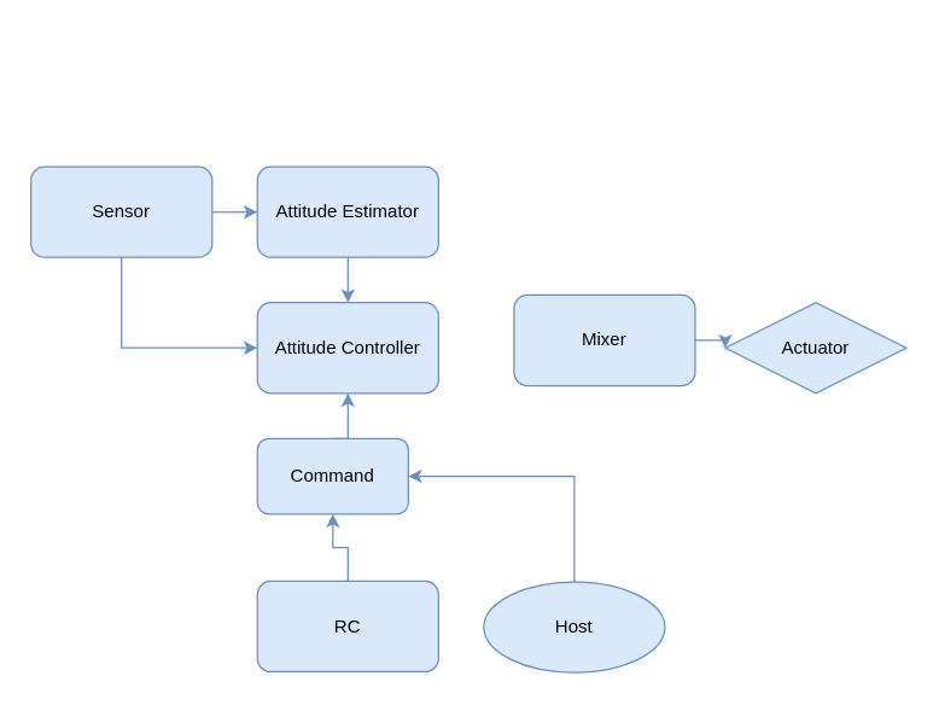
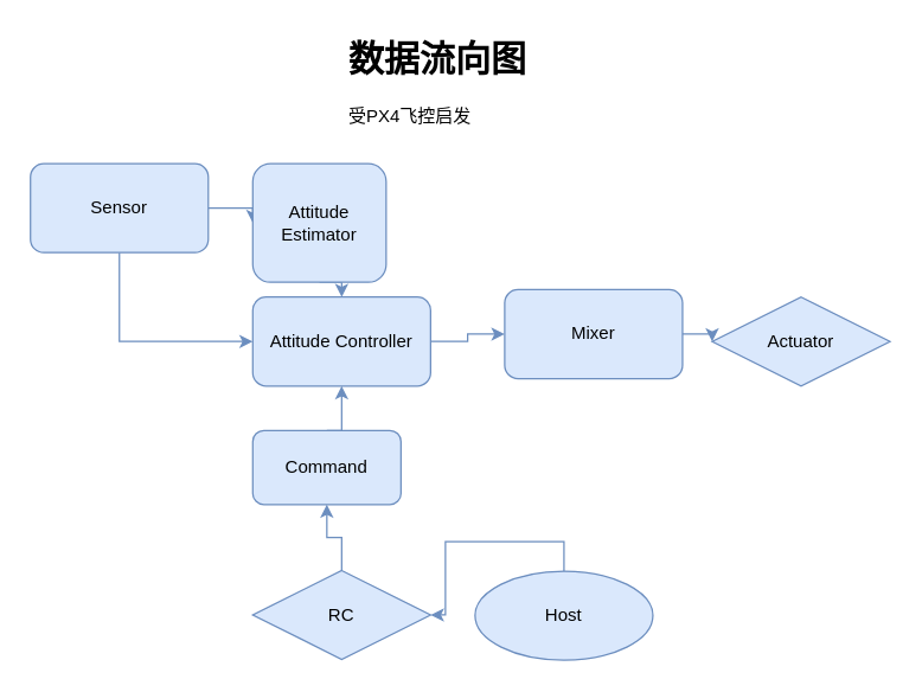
  <mxCell id="0" />
  <mxCell id="1" parent="0" />
  <mxCell id="2" style="edgeStyle=orthogonalEdgeStyle;rounded=0;orthogonalLoop=1;jettySize=auto;html=1;exitX=1;exitY=0.5;exitDx=0;exitDy=0;entryX=0;entryY=0.5;entryDx=0;entryDy=0;fillColor=#dae8fc;strokeColor=#6c8ebf;" parent="1" source="4" target="6" edge="1"><mxGeometry relative="1" as="geometry" /></mxCell>
  <mxCell id="3" style="edgeStyle=orthogonalEdgeStyle;rounded=0;orthogonalLoop=1;jettySize=auto;html=1;exitX=0.5;exitY=1;exitDx=0;exitDy=0;entryX=0;entryY=0.5;entryDx=0;entryDy=0;fillColor=#dae8fc;strokeColor=#6c8ebf;" parent="1" source="4" target="8" edge="1"><mxGeometry relative="1" as="geometry" /></mxCell>
  <mxCell id="4" value="Sensor" style="rounded=1;whiteSpace=wrap;html=1;fillColor=#dae8fc;strokeColor=#6c8ebf;" parent="1" vertex="1"><mxGeometry x="20" y="110" width="120" height="60" as="geometry" /></mxCell>
  <mxCell id="5" style="edgeStyle=orthogonalEdgeStyle;rounded=0;orthogonalLoop=1;jettySize=auto;html=1;exitX=0.5;exitY=1;exitDx=0;exitDy=0;entryX=0.5;entryY=0;entryDx=0;entryDy=0;fillColor=#dae8fc;strokeColor=#6c8ebf;" parent="1" source="6" target="8" edge="1"><mxGeometry relative="1" as="geometry" /></mxCell>
- <mxCell id="6" value="Attitude Estimator" style="rounded=1;whiteSpace=wrap;html=1;fillColor=#dae8fc;strokeColor=#6c8ebf;" parent="1" vertex="1"><mxGeometry x="170" y="110" width="120" height="60" as="geometry" /></mxCell>
+ <mxCell id="6" value="Attitude Estimator" style="rounded=1;whiteSpace=wrap;html=1;fillColor=#dae8fc;strokeColor=#6c8ebf;" parent="1" vertex="1"><mxGeometry x="170" y="110" width="90" height="80" as="geometry" /></mxCell>
+ <mxCell id="7" style="edgeStyle=orthogonalEdgeStyle;rounded=0;orthogonalLoop=1;jettySize=auto;html=1;exitX=1;exitY=0.5;exitDx=0;exitDy=0;entryX=0;entryY=0.5;entryDx=0;entryDy=0;fillColor=#dae8fc;strokeColor=#6c8ebf;" parent="1" source="8" target="10" edge="1"><mxGeometry relative="1" as="geometry" /></mxCell>
  <mxCell id="8" value="Attitude Controller" style="rounded=1;whiteSpace=wrap;html=1;fillColor=#dae8fc;strokeColor=#6c8ebf;" parent="1" vertex="1"><mxGeometry x="170" y="200" width="120" height="60" as="geometry" /></mxCell>
  <mxCell id="9" style="edgeStyle=orthogonalEdgeStyle;rounded=0;orthogonalLoop=1;jettySize=auto;html=1;exitX=1;exitY=0.5;exitDx=0;exitDy=0;entryX=0;entryY=0.5;entryDx=0;entryDy=0;fillColor=#dae8fc;strokeColor=#6c8ebf;" parent="1" source="10" target="11" edge="1"><mxGeometry relative="1" as="geometry" /></mxCell>
  <mxCell id="10" value="Mixer" style="rounded=1;whiteSpace=wrap;html=1;fillColor=#dae8fc;strokeColor=#6c8ebf;" parent="1" vertex="1"><mxGeometry x="340" y="195" width="120" height="60" as="geometry" /></mxCell>
  <mxCell id="11" value="Actuator" style="rhombus;whiteSpace=wrap;html=1;fillColor=#dae8fc;strokeColor=#6c8ebf;" parent="1" vertex="1"><mxGeometry x="480" y="200" width="120" height="60" as="geometry" /></mxCell>
  <mxCell id="12" style="edgeStyle=orthogonalEdgeStyle;rounded=0;orthogonalLoop=1;jettySize=auto;html=1;exitX=0.5;exitY=0;exitDx=0;exitDy=0;entryX=0.5;entryY=1;entryDx=0;entryDy=0;fillColor=#dae8fc;strokeColor=#6c8ebf;" parent="1" source="13" target="8" edge="1"><mxGeometry relative="1" as="geometry" /></mxCell>
  <mxCell id="13" value="Command" style="rounded=1;whiteSpace=wrap;html=1;fillColor=#dae8fc;strokeColor=#6c8ebf;" parent="1" vertex="1"><mxGeometry x="170" y="290" width="100" height="50" as="geometry" /></mxCell>
  <mxCell id="14" style="edgeStyle=orthogonalEdgeStyle;rounded=0;orthogonalLoop=1;jettySize=auto;html=1;exitX=0.5;exitY=0;exitDx=0;exitDy=0;entryX=0.5;entryY=1;entryDx=0;entryDy=0;fillColor=#dae8fc;strokeColor=#6c8ebf;" parent="1" source="15" target="13" edge="1"><mxGeometry relative="1" as="geometry" /></mxCell>
- <mxCell id="15" value="RC" style="rounded=1;whiteSpace=wrap;html=1;fillColor=#dae8fc;strokeColor=#6c8ebf;" parent="1" vertex="1"><mxGeometry x="170" y="384.5" width="120" height="60" as="geometry" /></mxCell>
- <mxCell id="16" style="edgeStyle=orthogonalEdgeStyle;rounded=0;orthogonalLoop=1;jettySize=auto;html=1;exitX=0.5;exitY=0;exitDx=0;exitDy=0;entryX=1;entryY=0.5;entryDx=0;entryDy=0;fillColor=#dae8fc;strokeColor=#6c8ebf;" parent="1" source="17" target="13" edge="1"><mxGeometry relative="1" as="geometry" /></mxCell>
+ <mxCell id="15" value="RC" style="rhombus;whiteSpace=wrap;html=1;fillColor=#dae8fc;strokeColor=#6c8ebf;" parent="1" vertex="1"><mxGeometry x="170" y="384.5" width="120" height="60" as="geometry" /></mxCell>
+ <mxCell id="16" style="edgeStyle=orthogonalEdgeStyle;rounded=0;orthogonalLoop=1;jettySize=auto;html=1;exitX=0.5;exitY=0;exitDx=0;exitDy=0;fillColor=#dae8fc;strokeColor=#6c8ebf;" parent="1" source="17" target="15" edge="1"><mxGeometry relative="1" as="geometry" /></mxCell>
  <mxCell id="17" value="Host" style="ellipse;whiteSpace=wrap;html=1;fillColor=#dae8fc;strokeColor=#6c8ebf;" parent="1" vertex="1"><mxGeometry x="320" y="385" width="120" height="60" as="geometry" /></mxCell>
+ <mxCell id="18" value="&lt;h1&gt;数据流向图&lt;/h1&gt;&lt;p&gt;受PX4飞控启发&lt;/p&gt;" style="text;html=1;strokeColor=none;fillColor=none;spacing=5;spacingTop=-20;whiteSpace=wrap;overflow=hidden;rounded=0;" parent="1" vertex="1"><mxGeometry x="230" y="20" width="190" height="70" as="geometry" /></mxCell>
